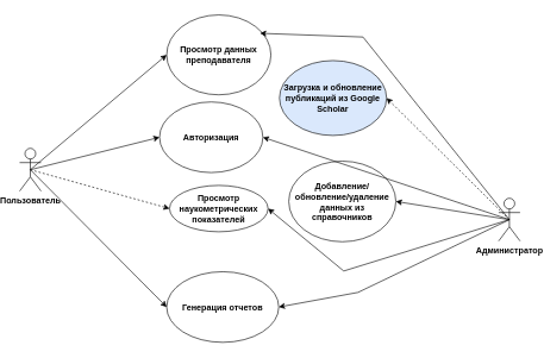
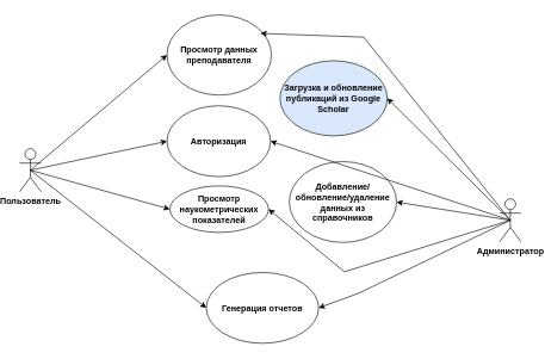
  <mxCell id="0" />
  <mxCell id="1" parent="0" />
  <mxCell id="2" value="Пользователь" style="shape=umlActor;verticalLabelPosition=bottom;verticalAlign=top;html=1;outlineConnect=0;fontStyle=1" vertex="1" parent="1"><mxGeometry x="20" y="207" width="30" height="60" as="geometry" /></mxCell>
  <mxCell id="3" value="Администратор" style="shape=umlActor;verticalLabelPosition=bottom;verticalAlign=top;html=1;outlineConnect=0;fontStyle=1" vertex="1" parent="1"><mxGeometry x="691" y="277" width="30" height="60" as="geometry" /></mxCell>
  <mxCell id="4" value="Загрузка и обновление публикаций из Google Scholar" style="ellipse;whiteSpace=wrap;html=1;fontStyle=1;fillColor=#dae8fc;" vertex="1" parent="1"><mxGeometry x="384" y="84" width="150" height="105" as="geometry" /></mxCell>
  <mxCell id="5" value="Просмотр данных преподавателя" style="ellipse;whiteSpace=wrap;html=1;fontStyle=1" vertex="1" parent="1"><mxGeometry x="226" y="20" width="146" height="112" as="geometry" /></mxCell>
- <mxCell id="6" value="Авторизация" style="ellipse;whiteSpace=wrap;html=1;fontStyle=1" vertex="1" parent="1"><mxGeometry x="216" y="142" width="144.75" height="99" as="geometry" /></mxCell>
+ <mxCell id="6" value="Авторизация" style="ellipse;whiteSpace=wrap;html=1;fontStyle=1" vertex="1" parent="1"><mxGeometry x="226" y="147" width="144.75" height="99" as="geometry" /></mxCell>
  <mxCell id="7" value="Просмотр наукометрических показателей" style="ellipse;whiteSpace=wrap;html=1;fontStyle=1" vertex="1" parent="1"><mxGeometry x="230" y="259" width="138" height="65" as="geometry" /></mxCell>
- <mxCell id="8" value="Генерация отчетов" style="ellipse;whiteSpace=wrap;html=1;fontStyle=1" vertex="1" parent="1"><mxGeometry x="226" y="380" width="157" height="99" as="geometry" /></mxCell>
+ <mxCell id="8" value="Генерация отчетов" style="ellipse;whiteSpace=wrap;html=1;fontStyle=1" vertex="1" parent="1"><mxGeometry x="281" y="380" width="157" height="99" as="geometry" /></mxCell>
  <mxCell id="9" value="Добавление/обновление/удаление данных из справочников" style="ellipse;whiteSpace=wrap;html=1;fontStyle=1" vertex="1" parent="1"><mxGeometry x="397" y="225" width="150" height="113" as="geometry" /></mxCell>
- <mxCell id="10" value="" style="endArrow=classic;html=1;rounded=0;exitX=0.5;exitY=0.5;exitDx=0;exitDy=0;exitPerimeter=0;entryX=1;entryY=0.5;entryDx=0;entryDy=0;dashed=1;" edge="1" parent="1" source="3" target="4"><mxGeometry width="50" height="50" relative="1" as="geometry"><mxPoint x="647" y="187" as="sourcePoint" /><mxPoint x="697" y="137" as="targetPoint" /></mxGeometry></mxCell>
+ <mxCell id="10" value="" style="endArrow=classic;html=1;rounded=0;exitX=0.5;exitY=0.5;exitDx=0;exitDy=0;exitPerimeter=0;entryX=1;entryY=0.5;entryDx=0;entryDy=0;" edge="1" parent="1" source="3" target="4"><mxGeometry width="50" height="50" relative="1" as="geometry"><mxPoint x="647" y="187" as="sourcePoint" /><mxPoint x="697" y="137" as="targetPoint" /></mxGeometry></mxCell>
  <mxCell id="11" value="" style="endArrow=classic;html=1;rounded=0;exitX=0.5;exitY=0.5;exitDx=0;exitDy=0;exitPerimeter=0;entryX=1;entryY=0.5;entryDx=0;entryDy=0;" edge="1" parent="1" source="3" target="9"><mxGeometry width="50" height="50" relative="1" as="geometry"><mxPoint x="657" y="132" as="sourcePoint" /><mxPoint x="707" y="82" as="targetPoint" /></mxGeometry></mxCell>
  <mxCell id="12" value="" style="endArrow=classic;html=1;rounded=0;exitX=0.5;exitY=0.5;exitDx=0;exitDy=0;exitPerimeter=0;entryX=0;entryY=0.5;entryDx=0;entryDy=0;" edge="1" parent="1" source="2" target="5"><mxGeometry width="50" height="50" relative="1" as="geometry"><mxPoint x="643" y="116" as="sourcePoint" /><mxPoint x="693" y="66" as="targetPoint" /></mxGeometry></mxCell>
  <mxCell id="13" value="" style="endArrow=classic;html=1;rounded=0;entryX=0;entryY=0.5;entryDx=0;entryDy=0;exitX=0.5;exitY=0.5;exitDx=0;exitDy=0;exitPerimeter=0;" edge="1" parent="1" source="2" target="6"><mxGeometry width="50" height="50" relative="1" as="geometry"><mxPoint x="63" y="353" as="sourcePoint" /><mxPoint x="113" y="303" as="targetPoint" /></mxGeometry></mxCell>
- <mxCell id="14" value="" style="endArrow=classic;html=1;rounded=0;exitX=0.5;exitY=0.5;exitDx=0;exitDy=0;exitPerimeter=0;entryX=0;entryY=0.5;entryDx=0;entryDy=0;dashed=1;" edge="1" parent="1" source="2" target="7"><mxGeometry width="50" height="50" relative="1" as="geometry"><mxPoint x="105" y="372" as="sourcePoint" /><mxPoint x="155" y="322" as="targetPoint" /></mxGeometry></mxCell>
+ <mxCell id="14" value="" style="endArrow=classic;html=1;rounded=0;exitX=0.5;exitY=0.5;exitDx=0;exitDy=0;exitPerimeter=0;entryX=0;entryY=0.5;entryDx=0;entryDy=0;" edge="1" parent="1" source="2" target="7"><mxGeometry width="50" height="50" relative="1" as="geometry"><mxPoint x="105" y="372" as="sourcePoint" /><mxPoint x="155" y="322" as="targetPoint" /></mxGeometry></mxCell>
  <mxCell id="15" value="" style="endArrow=classic;html=1;rounded=0;exitX=0.5;exitY=0.5;exitDx=0;exitDy=0;exitPerimeter=0;entryX=0;entryY=0.5;entryDx=0;entryDy=0;" edge="1" parent="1" source="2" target="8"><mxGeometry width="50" height="50" relative="1" as="geometry"><mxPoint x="64" y="401" as="sourcePoint" /><mxPoint x="217" y="427" as="targetPoint" /></mxGeometry></mxCell>
  <mxCell id="16" value="" style="endArrow=classic;html=1;rounded=0;entryX=1;entryY=0.5;entryDx=0;entryDy=0;exitX=0.5;exitY=0.5;exitDx=0;exitDy=0;exitPerimeter=0;" edge="1" parent="1" source="3" target="6"><mxGeometry width="50" height="50" relative="1" as="geometry"><mxPoint x="632" y="416" as="sourcePoint" /><mxPoint x="682" y="366" as="targetPoint" /></mxGeometry></mxCell>
  <mxCell id="17" value="" style="endArrow=classic;html=1;rounded=0;exitX=0.5;exitY=0.5;exitDx=0;exitDy=0;exitPerimeter=0;entryX=0.896;entryY=0.23;entryDx=0;entryDy=0;entryPerimeter=0;" edge="1" parent="1" source="3" target="5"><mxGeometry width="50" height="50" relative="1" as="geometry"><mxPoint x="668" y="369" as="sourcePoint" /><mxPoint x="718" y="319" as="targetPoint" /><Array as="points"><mxPoint x="501" y="51" /></Array></mxGeometry></mxCell>
  <mxCell id="18" value="" style="endArrow=classic;html=1;rounded=0;exitX=0.5;exitY=0.5;exitDx=0;exitDy=0;exitPerimeter=0;entryX=1;entryY=0.5;entryDx=0;entryDy=0;" edge="1" parent="1" source="3" target="7"><mxGeometry width="50" height="50" relative="1" as="geometry"><mxPoint x="587" y="428" as="sourcePoint" /><mxPoint x="637" y="378" as="targetPoint" /><Array as="points"><mxPoint x="474" y="379" /></Array></mxGeometry></mxCell>
  <mxCell id="19" value="" style="endArrow=classic;html=1;rounded=0;entryX=1;entryY=0.5;entryDx=0;entryDy=0;exitX=0.5;exitY=0.5;exitDx=0;exitDy=0;exitPerimeter=0;" edge="1" parent="1" source="3" target="8"><mxGeometry width="50" height="50" relative="1" as="geometry"><mxPoint x="625" y="484" as="sourcePoint" /><mxPoint x="675" y="434" as="targetPoint" /><Array as="points"><mxPoint x="494" y="409" /></Array></mxGeometry></mxCell>
